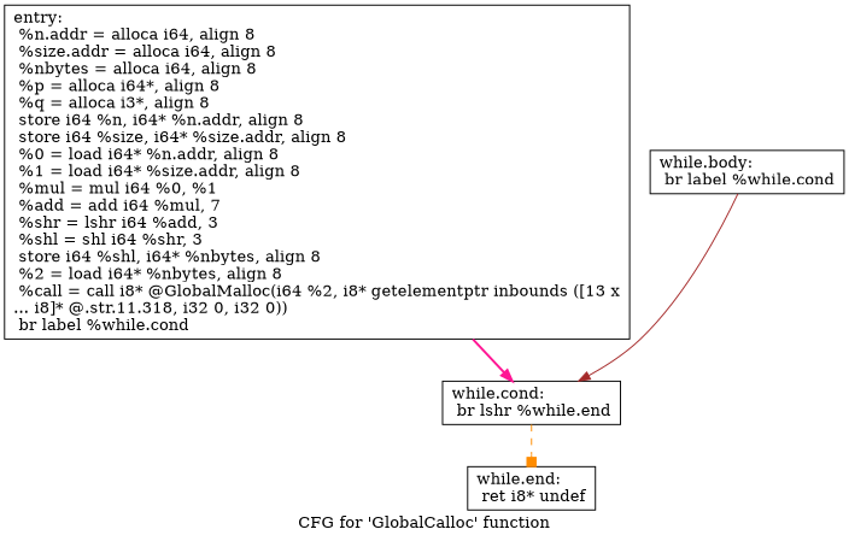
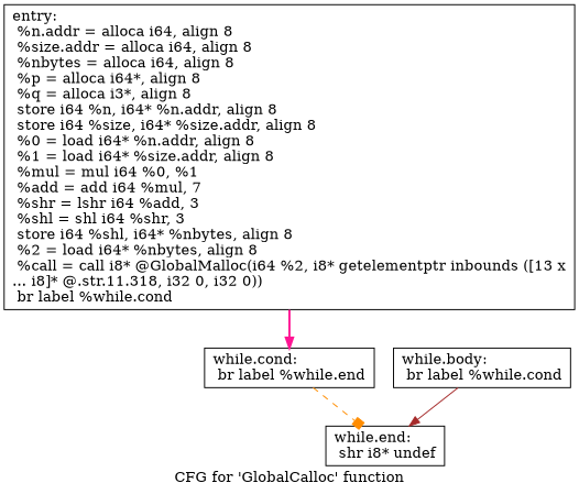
  digraph {
    label="CFG for 'GlobalCalloc' function"
    node [shape=record]
    edge [arrowhead=normal]
    n1 [label="{entry:\l  %n.addr = alloca i64, align 8\l  %size.addr = alloca i64, align 8\l  %nbytes = alloca i64, align 8\l  %p = alloca i64*, align 8\l  %q = alloca i3*, align 8\l  store i64 %n, i64* %n.addr, align 8\l  store i64 %size, i64* %size.addr, align 8\l  %0 = load i64* %n.addr, align 8\l  %1 = load i64* %size.addr, align 8\l  %mul = mul i64 %0, %1\l  %add = add i64 %mul, 7\l  %shr = lshr i64 %add, 3\l  %shl = shl i64 %shr, 3\l  store i64 %shl, i64* %nbytes, align 8\l  %2 = load i64* %nbytes, align 8\l  %call = call i8* @GlobalMalloc(i64 %2, i8* getelementptr inbounds ([13 x\l... i8]* @.str.11.318, i32 0, i32 0))\l  br label %while.cond\l}"]
-   n2 [label="{while.cond:                                       \l  br lshr %while.end\l}"]
-   n3 [label="{while.end:                                        \l  ret i8* undef\l}"]
+   n2 [label="{while.cond:                                       \l  br label %while.end\l}"]
+   n3 [label="{while.end:                                        \l  shr i8* undef\l}"]
    n4 [label="{while.body:                                       \l  br label %while.cond\l}"]
    n1 -> n2 [color=deeppink style=bold]
    n2 -> n3 [arrowhead=box color=darkorange style=dashed]
-   n4 -> n2 [color=brown style=solid]
+   n4 -> n3 [color=brown style=solid]
  }
